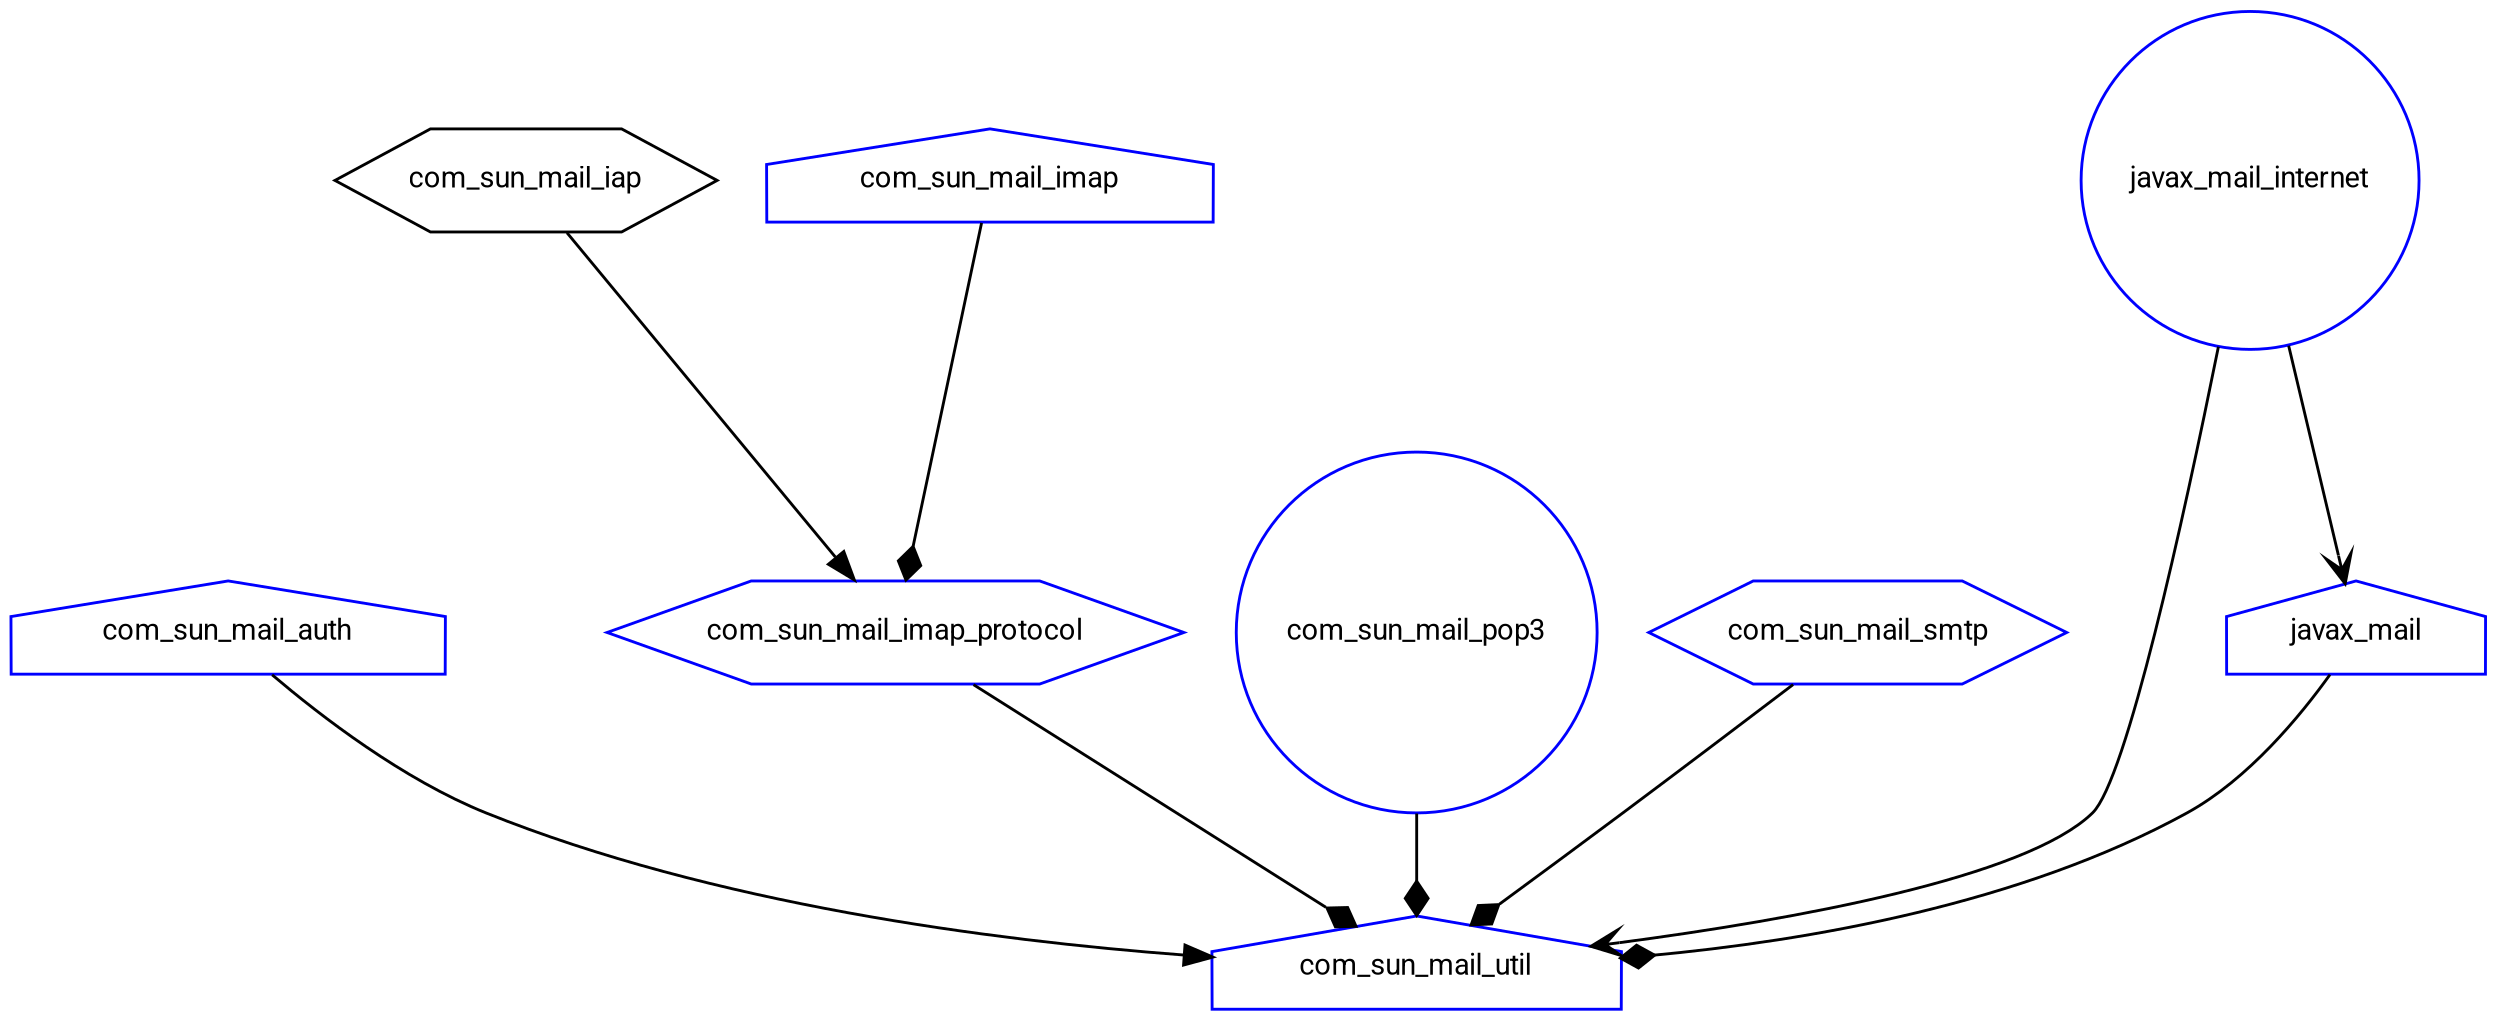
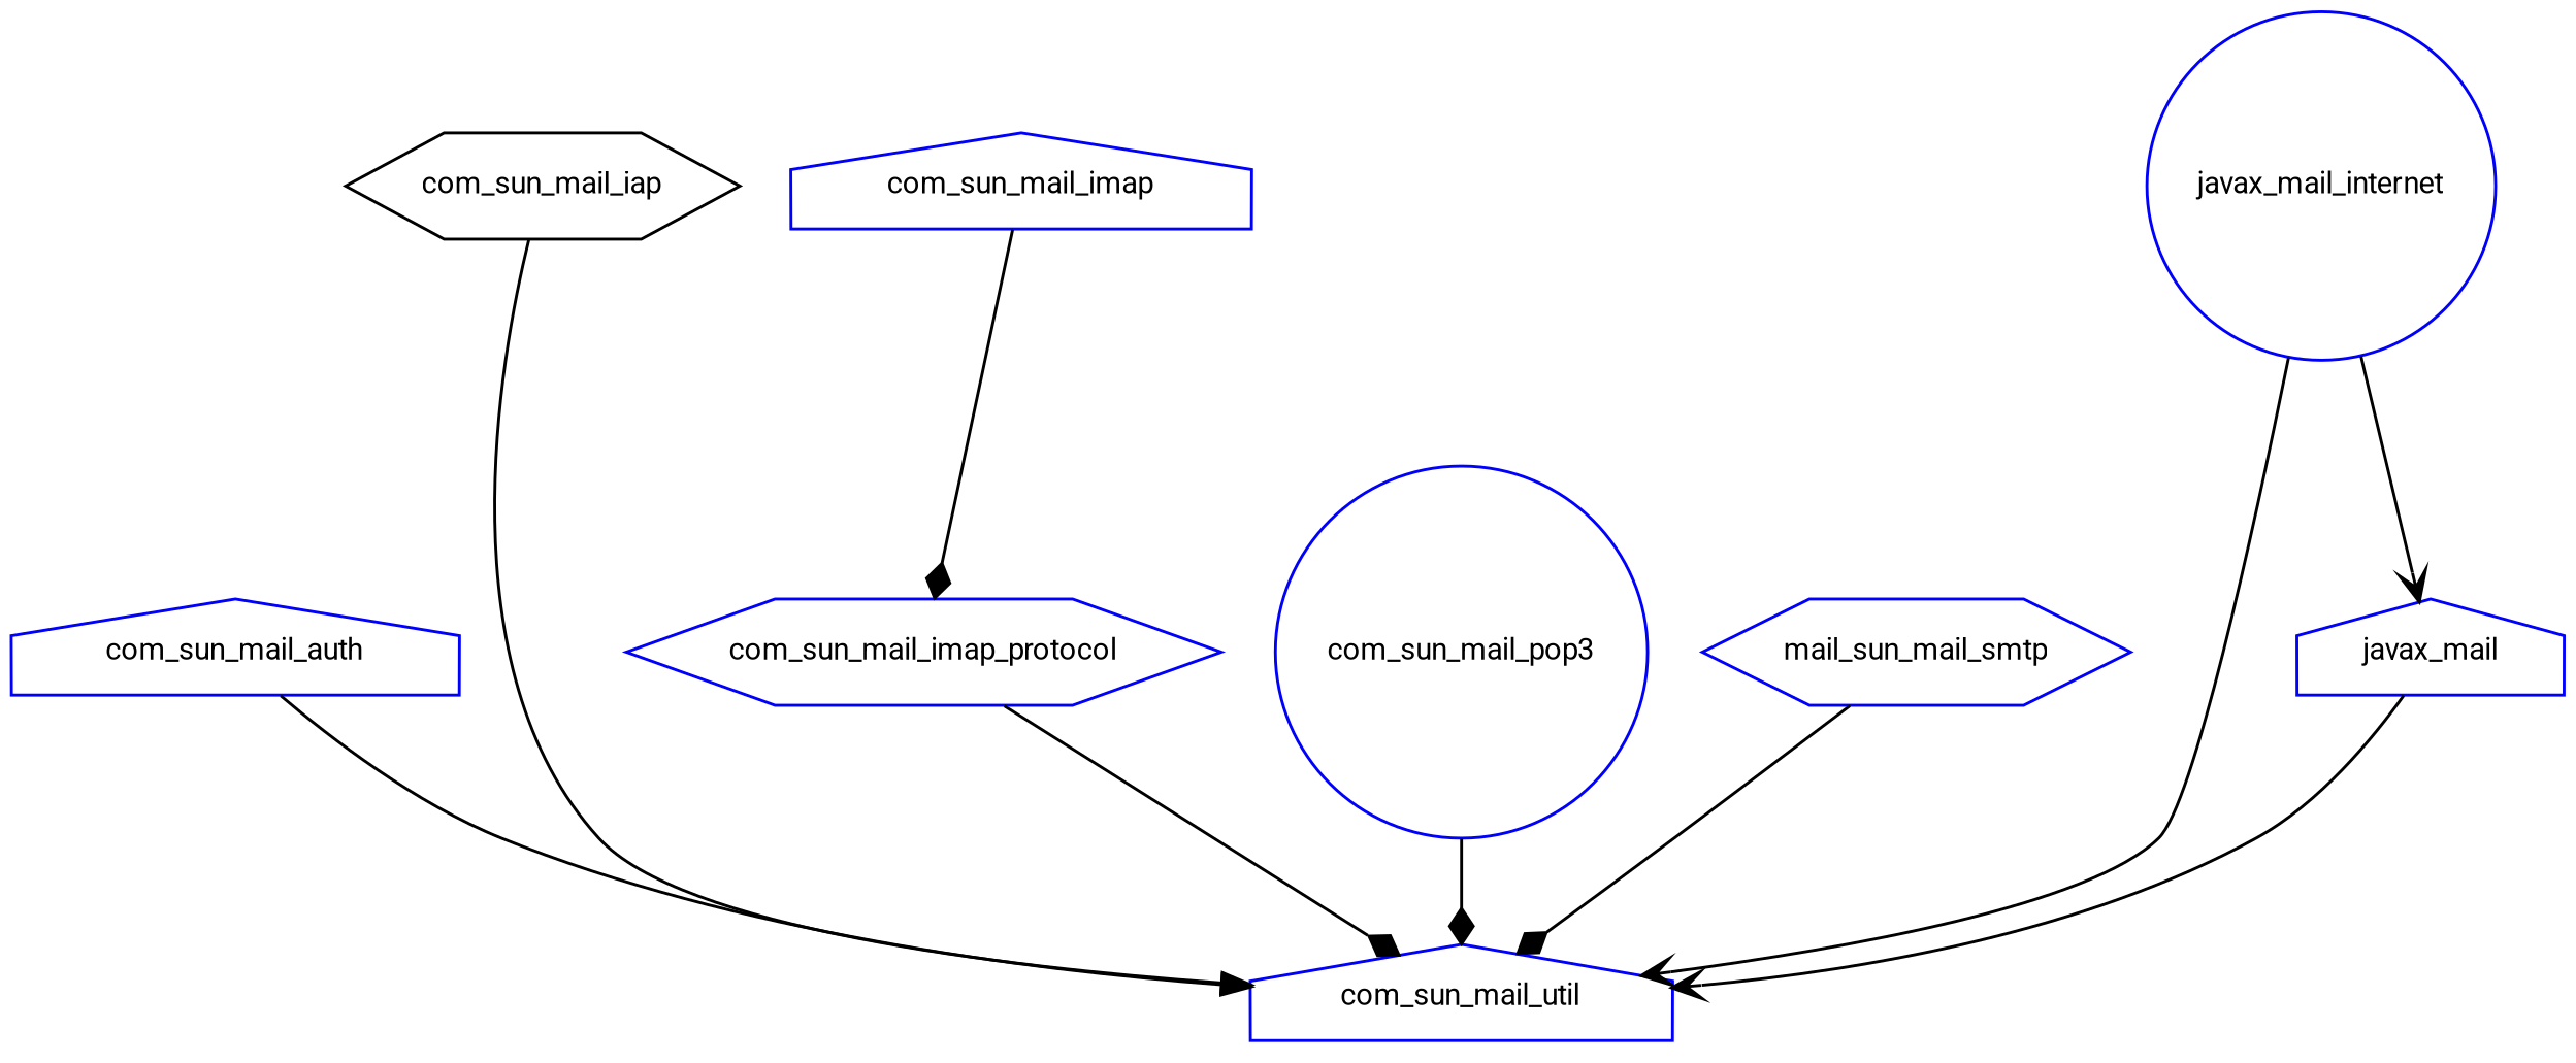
  digraph {
    fontname=Roboto
    node [color=blue fontname=Roboto fontsize=10.0 shape=house]
    edge [arrowhead=diamond fontname=Roboto]
    com_sun_mail_auth
    com_sun_mail_util
    com_sun_mail_iap [color=black shape=hexagon]
    com_sun_mail_imap_protocol [shape=hexagon]
    com_sun_mail_imap
    com_sun_mail_pop3 [shape=circle]
-   com_sun_mail_smtp [shape=hexagon]
+   com_sun_mail_smtp [shape=hexagon label=mail_sun_mail_smtp]
    javax_mail
    javax_mail_internet [shape=circle]
    com_sun_mail_auth -> com_sun_mail_util [arrowhead=normal]
-   com_sun_mail_iap -> com_sun_mail_imap_protocol [arrowhead=normal]
+   com_sun_mail_iap -> com_sun_mail_util [arrowhead=normal]
    com_sun_mail_imap_protocol -> com_sun_mail_util
    com_sun_mail_imap -> com_sun_mail_imap_protocol
    com_sun_mail_pop3 -> com_sun_mail_util
    com_sun_mail_smtp -> com_sun_mail_util
-   javax_mail -> com_sun_mail_util
+   javax_mail -> com_sun_mail_util [arrowhead=vee]
    javax_mail_internet -> com_sun_mail_util [arrowhead=vee]
    javax_mail_internet -> javax_mail [arrowhead=vee]
  }
